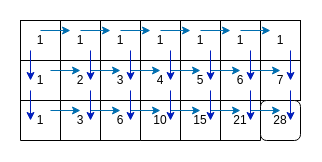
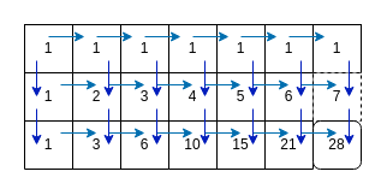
  <mxCell id="0" />
  <mxCell id="1" parent="0" />
  <mxCell id="2" value="" style="group" parent="1" vertex="1" connectable="0"><mxGeometry x="20" y="20" width="280" height="120" as="geometry" /></mxCell>
  <mxCell id="3" value="" style="shape=table;html=1;whiteSpace=wrap;startSize=0;container=1;collapsible=0;childLayout=tableLayout;" parent="2" vertex="1"><mxGeometry width="120" height="120" as="geometry" /></mxCell>
  <mxCell id="4" value="" style="shape=partialRectangle;html=1;whiteSpace=wrap;collapsible=0;dropTarget=0;pointerEvents=0;fillColor=none;top=0;left=0;bottom=0;right=0;points=[[0,0.5],[1,0.5]];portConstraint=eastwest;" parent="3" vertex="1"><mxGeometry width="120" height="40" as="geometry" /></mxCell>
  <mxCell id="5" value="1" style="shape=partialRectangle;html=1;whiteSpace=wrap;connectable=0;fillColor=none;top=0;left=0;bottom=0;right=0;overflow=hidden;" parent="4" vertex="1"><mxGeometry width="40" height="40" as="geometry" /></mxCell>
  <mxCell id="6" value="1" style="shape=partialRectangle;html=1;whiteSpace=wrap;connectable=0;fillColor=none;top=0;left=0;bottom=0;right=0;overflow=hidden;" parent="4" vertex="1"><mxGeometry x="40" width="40" height="40" as="geometry" /></mxCell>
  <mxCell id="7" value="1" style="shape=partialRectangle;html=1;whiteSpace=wrap;connectable=0;fillColor=none;top=0;left=0;bottom=0;right=0;overflow=hidden;" parent="4" vertex="1"><mxGeometry x="80" width="40" height="40" as="geometry" /></mxCell>
  <mxCell id="8" value="" style="shape=partialRectangle;html=1;whiteSpace=wrap;collapsible=0;dropTarget=0;pointerEvents=0;fillColor=none;top=0;left=0;bottom=0;right=0;points=[[0,0.5],[1,0.5]];portConstraint=eastwest;" parent="3" vertex="1"><mxGeometry y="40" width="120" height="40" as="geometry" /></mxCell>
  <mxCell id="9" value="1" style="shape=partialRectangle;html=1;whiteSpace=wrap;connectable=0;fillColor=none;top=0;left=0;bottom=0;right=0;overflow=hidden;" parent="8" vertex="1"><mxGeometry width="40" height="40" as="geometry" /></mxCell>
  <mxCell id="10" value="2" style="shape=partialRectangle;html=1;whiteSpace=wrap;connectable=0;fillColor=none;top=0;left=0;bottom=0;right=0;overflow=hidden;" parent="8" vertex="1"><mxGeometry x="40" width="40" height="40" as="geometry" /></mxCell>
  <mxCell id="11" value="3" style="shape=partialRectangle;html=1;whiteSpace=wrap;connectable=0;fillColor=none;top=0;left=0;bottom=0;right=0;overflow=hidden;" parent="8" vertex="1"><mxGeometry x="80" width="40" height="40" as="geometry" /></mxCell>
  <mxCell id="12" value="" style="shape=partialRectangle;html=1;whiteSpace=wrap;collapsible=0;dropTarget=0;pointerEvents=0;fillColor=none;top=0;left=0;bottom=0;right=0;points=[[0,0.5],[1,0.5]];portConstraint=eastwest;" parent="3" vertex="1"><mxGeometry y="80" width="120" height="40" as="geometry" /></mxCell>
  <mxCell id="13" value="1" style="shape=partialRectangle;html=1;whiteSpace=wrap;connectable=0;fillColor=none;top=0;left=0;bottom=0;right=0;overflow=hidden;" parent="12" vertex="1"><mxGeometry width="40" height="40" as="geometry" /></mxCell>
  <mxCell id="14" value="3" style="shape=partialRectangle;html=1;whiteSpace=wrap;connectable=0;fillColor=none;top=0;left=0;bottom=0;right=0;overflow=hidden;" parent="12" vertex="1"><mxGeometry x="40" width="40" height="40" as="geometry" /></mxCell>
  <mxCell id="15" value="6" style="shape=partialRectangle;html=1;whiteSpace=wrap;connectable=0;fillColor=none;top=0;left=0;bottom=0;right=0;overflow=hidden;" parent="12" vertex="1"><mxGeometry x="80" width="40" height="40" as="geometry" /></mxCell>
  <mxCell id="16" value="" style="shape=table;html=1;whiteSpace=wrap;startSize=0;container=1;collapsible=0;childLayout=tableLayout;" parent="2" vertex="1"><mxGeometry x="120" width="120" height="120" as="geometry" /></mxCell>
  <mxCell id="17" value="" style="shape=partialRectangle;html=1;whiteSpace=wrap;collapsible=0;dropTarget=0;pointerEvents=0;fillColor=none;top=0;left=0;bottom=0;right=0;points=[[0,0.5],[1,0.5]];portConstraint=eastwest;" parent="16" vertex="1"><mxGeometry width="120" height="40" as="geometry" /></mxCell>
  <mxCell id="18" value="1" style="shape=partialRectangle;html=1;whiteSpace=wrap;connectable=0;fillColor=none;top=0;left=0;bottom=0;right=0;overflow=hidden;" parent="17" vertex="1"><mxGeometry width="40" height="40" as="geometry" /></mxCell>
  <mxCell id="19" value="1" style="shape=partialRectangle;html=1;whiteSpace=wrap;connectable=0;fillColor=none;top=0;left=0;bottom=0;right=0;overflow=hidden;" parent="17" vertex="1"><mxGeometry x="40" width="40" height="40" as="geometry" /></mxCell>
  <mxCell id="20" value="1" style="shape=partialRectangle;html=1;whiteSpace=wrap;connectable=0;fillColor=none;top=0;left=0;bottom=0;right=0;overflow=hidden;" parent="17" vertex="1"><mxGeometry x="80" width="40" height="40" as="geometry" /></mxCell>
  <mxCell id="21" value="" style="shape=partialRectangle;html=1;whiteSpace=wrap;collapsible=0;dropTarget=0;pointerEvents=0;fillColor=none;top=0;left=0;bottom=0;right=0;points=[[0,0.5],[1,0.5]];portConstraint=eastwest;" parent="16" vertex="1"><mxGeometry y="40" width="120" height="40" as="geometry" /></mxCell>
  <mxCell id="22" value="4" style="shape=partialRectangle;html=1;whiteSpace=wrap;connectable=0;fillColor=none;top=0;left=0;bottom=0;right=0;overflow=hidden;" parent="21" vertex="1"><mxGeometry width="40" height="40" as="geometry" /></mxCell>
  <mxCell id="23" value="5" style="shape=partialRectangle;html=1;whiteSpace=wrap;connectable=0;fillColor=none;top=0;left=0;bottom=0;right=0;overflow=hidden;" parent="21" vertex="1"><mxGeometry x="40" width="40" height="40" as="geometry" /></mxCell>
  <mxCell id="24" value="6" style="shape=partialRectangle;html=1;whiteSpace=wrap;connectable=0;fillColor=none;top=0;left=0;bottom=0;right=0;overflow=hidden;" parent="21" vertex="1"><mxGeometry x="80" width="40" height="40" as="geometry" /></mxCell>
  <mxCell id="25" value="" style="shape=partialRectangle;html=1;whiteSpace=wrap;collapsible=0;dropTarget=0;pointerEvents=0;fillColor=none;top=0;left=0;bottom=0;right=0;points=[[0,0.5],[1,0.5]];portConstraint=eastwest;" parent="16" vertex="1"><mxGeometry y="80" width="120" height="40" as="geometry" /></mxCell>
  <mxCell id="26" value="10" style="shape=partialRectangle;html=1;whiteSpace=wrap;connectable=0;fillColor=none;top=0;left=0;bottom=0;right=0;overflow=hidden;" parent="25" vertex="1"><mxGeometry width="40" height="40" as="geometry" /></mxCell>
  <mxCell id="27" value="15" style="shape=partialRectangle;html=1;whiteSpace=wrap;connectable=0;fillColor=none;top=0;left=0;bottom=0;right=0;overflow=hidden;" parent="25" vertex="1"><mxGeometry x="40" width="40" height="40" as="geometry" /></mxCell>
  <mxCell id="28" value="21" style="shape=partialRectangle;html=1;whiteSpace=wrap;connectable=0;fillColor=none;top=0;left=0;bottom=0;right=0;overflow=hidden;" parent="25" vertex="1"><mxGeometry x="80" width="40" height="40" as="geometry" /></mxCell>
  <mxCell id="29" value="" style="group" parent="2" vertex="1" connectable="0"><mxGeometry x="240" width="40" height="120" as="geometry" /></mxCell>
  <mxCell id="30" value="1" style="rounded=0;whiteSpace=wrap;html=1;" parent="29" vertex="1"><mxGeometry width="40" height="40" as="geometry" /></mxCell>
- <mxCell id="31" value="7" style="rounded=0;whiteSpace=wrap;html=1;" parent="29" vertex="1"><mxGeometry y="40" width="40" height="40" as="geometry" /></mxCell>
+ <mxCell id="31" value="7" style="rounded=0;whiteSpace=wrap;html=1;dashed=1;" parent="29" vertex="1"><mxGeometry y="40" width="40" height="40" as="geometry" /></mxCell>
  <mxCell id="32" value="28" style="whiteSpace=wrap;html=1;rounded=1;" parent="29" vertex="1"><mxGeometry y="80" width="40" height="40" as="geometry" /></mxCell>
  <mxCell id="33" value="" style="endArrow=classic;html=1;fillColor=#0050ef;strokeColor=#001DBC;" edge="1" parent="29"><mxGeometry width="50" height="50" relative="1" as="geometry"><mxPoint x="30" y="30" as="sourcePoint" /><mxPoint x="30" y="60" as="targetPoint" /></mxGeometry></mxCell>
  <mxCell id="34" value="" style="endArrow=classic;html=1;fillColor=#0050ef;strokeColor=#001DBC;" edge="1" parent="29"><mxGeometry width="50" height="50" relative="1" as="geometry"><mxPoint x="30" y="70" as="sourcePoint" /><mxPoint x="30" y="100" as="targetPoint" /></mxGeometry></mxCell>
  <mxCell id="35" value="" style="endArrow=classic;html=1;fillColor=#1ba1e2;strokeColor=#006EAF;" edge="1" parent="2"><mxGeometry width="50" height="50" relative="1" as="geometry"><mxPoint x="20" y="10" as="sourcePoint" /><mxPoint x="50" y="10" as="targetPoint" /></mxGeometry></mxCell>
  <mxCell id="36" value="" style="endArrow=classic;html=1;fillColor=#1ba1e2;strokeColor=#006EAF;" edge="1" parent="2"><mxGeometry width="50" height="50" relative="1" as="geometry"><mxPoint x="60" y="10" as="sourcePoint" /><mxPoint x="90" y="10" as="targetPoint" /></mxGeometry></mxCell>
  <mxCell id="37" value="" style="endArrow=classic;html=1;fillColor=#1ba1e2;strokeColor=#006EAF;" edge="1" parent="2"><mxGeometry width="50" height="50" relative="1" as="geometry"><mxPoint x="100" y="10" as="sourcePoint" /><mxPoint x="130" y="10" as="targetPoint" /></mxGeometry></mxCell>
  <mxCell id="38" value="" style="endArrow=classic;html=1;fillColor=#1ba1e2;strokeColor=#006EAF;" edge="1" parent="2"><mxGeometry width="50" height="50" relative="1" as="geometry"><mxPoint x="140" y="10" as="sourcePoint" /><mxPoint x="170" y="10" as="targetPoint" /></mxGeometry></mxCell>
  <mxCell id="39" value="" style="endArrow=classic;html=1;fillColor=#1ba1e2;strokeColor=#006EAF;" edge="1" parent="2"><mxGeometry width="50" height="50" relative="1" as="geometry"><mxPoint x="180" y="10" as="sourcePoint" /><mxPoint x="210" y="10" as="targetPoint" /></mxGeometry></mxCell>
  <mxCell id="40" value="" style="endArrow=classic;html=1;fillColor=#1ba1e2;strokeColor=#006EAF;" edge="1" parent="2"><mxGeometry width="50" height="50" relative="1" as="geometry"><mxPoint x="220" y="10" as="sourcePoint" /><mxPoint x="250" y="10" as="targetPoint" /></mxGeometry></mxCell>
  <mxCell id="41" value="" style="endArrow=classic;html=1;fillColor=#0050ef;strokeColor=#001DBC;" edge="1" parent="2"><mxGeometry width="50" height="50" relative="1" as="geometry"><mxPoint x="10" y="30" as="sourcePoint" /><mxPoint x="10" y="60" as="targetPoint" /></mxGeometry></mxCell>
  <mxCell id="42" value="" style="endArrow=classic;html=1;fillColor=#0050ef;strokeColor=#001DBC;" edge="1" parent="2"><mxGeometry width="50" height="50" relative="1" as="geometry"><mxPoint x="10" y="70" as="sourcePoint" /><mxPoint x="10" y="100" as="targetPoint" /></mxGeometry></mxCell>
  <mxCell id="43" value="" style="endArrow=classic;html=1;fillColor=#1ba1e2;strokeColor=#006EAF;" edge="1" parent="2"><mxGeometry width="50" height="50" relative="1" as="geometry"><mxPoint x="30" y="50" as="sourcePoint" /><mxPoint x="60" y="50" as="targetPoint" /></mxGeometry></mxCell>
  <mxCell id="44" value="" style="endArrow=classic;html=1;fillColor=#1ba1e2;strokeColor=#006EAF;" edge="1" parent="2"><mxGeometry width="50" height="50" relative="1" as="geometry"><mxPoint x="70" y="50" as="sourcePoint" /><mxPoint x="100" y="50" as="targetPoint" /></mxGeometry></mxCell>
  <mxCell id="45" value="" style="endArrow=classic;html=1;fillColor=#1ba1e2;strokeColor=#006EAF;" edge="1" parent="2"><mxGeometry width="50" height="50" relative="1" as="geometry"><mxPoint x="110" y="50" as="sourcePoint" /><mxPoint x="140" y="50" as="targetPoint" /></mxGeometry></mxCell>
  <mxCell id="46" value="" style="endArrow=classic;html=1;fillColor=#1ba1e2;strokeColor=#006EAF;" edge="1" parent="2"><mxGeometry width="50" height="50" relative="1" as="geometry"><mxPoint x="150" y="50" as="sourcePoint" /><mxPoint x="180" y="50" as="targetPoint" /></mxGeometry></mxCell>
  <mxCell id="47" value="" style="endArrow=classic;html=1;fillColor=#1ba1e2;strokeColor=#006EAF;" edge="1" parent="2"><mxGeometry width="50" height="50" relative="1" as="geometry"><mxPoint x="190" y="50" as="sourcePoint" /><mxPoint x="220" y="50" as="targetPoint" /></mxGeometry></mxCell>
  <mxCell id="48" value="" style="endArrow=classic;html=1;fillColor=#1ba1e2;strokeColor=#006EAF;" edge="1" parent="2"><mxGeometry width="50" height="50" relative="1" as="geometry"><mxPoint x="230" y="50" as="sourcePoint" /><mxPoint x="260" y="50" as="targetPoint" /></mxGeometry></mxCell>
  <mxCell id="49" value="" style="endArrow=classic;html=1;fillColor=#1ba1e2;strokeColor=#006EAF;" edge="1" parent="2"><mxGeometry width="50" height="50" relative="1" as="geometry"><mxPoint x="30" y="90" as="sourcePoint" /><mxPoint x="60" y="90" as="targetPoint" /></mxGeometry></mxCell>
  <mxCell id="50" value="" style="endArrow=classic;html=1;fillColor=#1ba1e2;strokeColor=#006EAF;" edge="1" parent="2"><mxGeometry width="50" height="50" relative="1" as="geometry"><mxPoint x="70" y="90" as="sourcePoint" /><mxPoint x="100" y="90" as="targetPoint" /></mxGeometry></mxCell>
  <mxCell id="51" value="" style="endArrow=classic;html=1;fillColor=#1ba1e2;strokeColor=#006EAF;" edge="1" parent="2"><mxGeometry width="50" height="50" relative="1" as="geometry"><mxPoint x="110" y="90" as="sourcePoint" /><mxPoint x="140" y="90" as="targetPoint" /></mxGeometry></mxCell>
  <mxCell id="52" value="" style="endArrow=classic;html=1;fillColor=#1ba1e2;strokeColor=#006EAF;" edge="1" parent="2"><mxGeometry width="50" height="50" relative="1" as="geometry"><mxPoint x="150" y="90" as="sourcePoint" /><mxPoint x="180" y="90" as="targetPoint" /></mxGeometry></mxCell>
  <mxCell id="53" value="" style="endArrow=classic;html=1;fillColor=#1ba1e2;strokeColor=#006EAF;" edge="1" parent="2"><mxGeometry width="50" height="50" relative="1" as="geometry"><mxPoint x="190" y="90" as="sourcePoint" /><mxPoint x="220" y="90" as="targetPoint" /></mxGeometry></mxCell>
  <mxCell id="54" value="" style="endArrow=classic;html=1;fillColor=#1ba1e2;strokeColor=#006EAF;" edge="1" parent="2"><mxGeometry width="50" height="50" relative="1" as="geometry"><mxPoint x="230" y="90" as="sourcePoint" /><mxPoint x="260" y="90" as="targetPoint" /></mxGeometry></mxCell>
  <mxCell id="55" value="" style="endArrow=classic;html=1;fillColor=#0050ef;strokeColor=#001DBC;" edge="1" parent="2"><mxGeometry width="50" height="50" relative="1" as="geometry"><mxPoint x="70" y="30" as="sourcePoint" /><mxPoint x="70" y="60" as="targetPoint" /></mxGeometry></mxCell>
  <mxCell id="56" value="" style="endArrow=classic;html=1;fillColor=#0050ef;strokeColor=#001DBC;" edge="1" parent="2"><mxGeometry width="50" height="50" relative="1" as="geometry"><mxPoint x="70" y="70" as="sourcePoint" /><mxPoint x="70" y="100" as="targetPoint" /></mxGeometry></mxCell>
  <mxCell id="57" value="" style="endArrow=classic;html=1;fillColor=#0050ef;strokeColor=#001DBC;" edge="1" parent="2"><mxGeometry width="50" height="50" relative="1" as="geometry"><mxPoint x="110" y="30" as="sourcePoint" /><mxPoint x="110" y="60" as="targetPoint" /></mxGeometry></mxCell>
  <mxCell id="58" value="" style="endArrow=classic;html=1;fillColor=#0050ef;strokeColor=#001DBC;" edge="1" parent="2"><mxGeometry width="50" height="50" relative="1" as="geometry"><mxPoint x="110" y="70" as="sourcePoint" /><mxPoint x="110" y="100" as="targetPoint" /></mxGeometry></mxCell>
  <mxCell id="59" value="" style="endArrow=classic;html=1;fillColor=#0050ef;strokeColor=#001DBC;" edge="1" parent="2"><mxGeometry width="50" height="50" relative="1" as="geometry"><mxPoint x="150" y="30" as="sourcePoint" /><mxPoint x="150" y="60" as="targetPoint" /></mxGeometry></mxCell>
  <mxCell id="60" value="" style="endArrow=classic;html=1;fillColor=#0050ef;strokeColor=#001DBC;" edge="1" parent="2"><mxGeometry width="50" height="50" relative="1" as="geometry"><mxPoint x="150" y="70" as="sourcePoint" /><mxPoint x="150" y="100" as="targetPoint" /></mxGeometry></mxCell>
  <mxCell id="61" value="" style="endArrow=classic;html=1;fillColor=#0050ef;strokeColor=#001DBC;" edge="1" parent="2"><mxGeometry width="50" height="50" relative="1" as="geometry"><mxPoint x="190" y="30" as="sourcePoint" /><mxPoint x="190" y="60" as="targetPoint" /></mxGeometry></mxCell>
  <mxCell id="62" value="" style="endArrow=classic;html=1;fillColor=#0050ef;strokeColor=#001DBC;" edge="1" parent="2"><mxGeometry width="50" height="50" relative="1" as="geometry"><mxPoint x="190" y="70" as="sourcePoint" /><mxPoint x="190" y="100" as="targetPoint" /></mxGeometry></mxCell>
  <mxCell id="63" value="" style="endArrow=classic;html=1;fillColor=#0050ef;strokeColor=#001DBC;" edge="1" parent="2"><mxGeometry width="50" height="50" relative="1" as="geometry"><mxPoint x="230" y="30" as="sourcePoint" /><mxPoint x="230" y="60" as="targetPoint" /></mxGeometry></mxCell>
  <mxCell id="64" value="" style="endArrow=classic;html=1;fillColor=#0050ef;strokeColor=#001DBC;" edge="1" parent="2"><mxGeometry width="50" height="50" relative="1" as="geometry"><mxPoint x="230" y="70" as="sourcePoint" /><mxPoint x="230" y="100" as="targetPoint" /></mxGeometry></mxCell>
